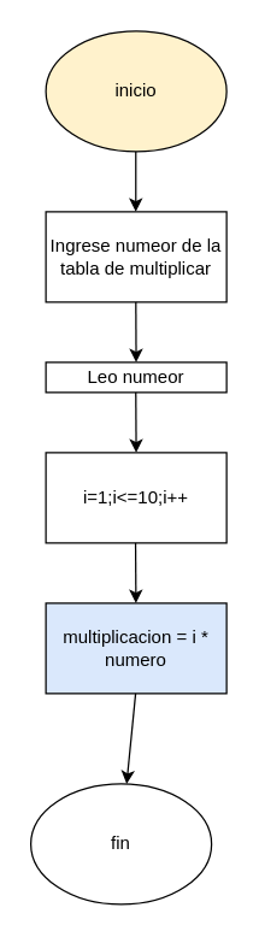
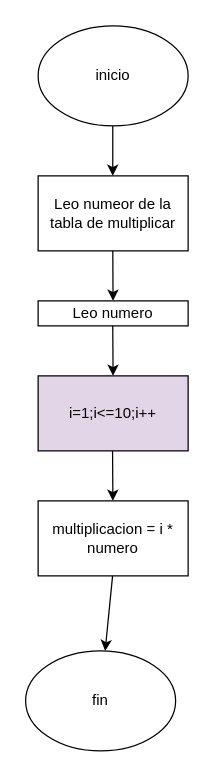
  <mxCell id="0" />
  <mxCell id="1" parent="0" />
- <mxCell id="2" value="inicio" style="ellipse;whiteSpace=wrap;html=1;fillColor=#fff2cc;" parent="1" vertex="1"><mxGeometry x="30" y="20" width="120" height="80" as="geometry" /></mxCell>
+ <mxCell id="2" value="inicio" style="ellipse;whiteSpace=wrap;html=1;" parent="1" vertex="1"><mxGeometry x="30" y="20" width="120" height="80" as="geometry" /></mxCell>
  <mxCell id="3" value="" style="endArrow=classic;html=1;rounded=0;" parent="1" edge="1"><mxGeometry width="50" height="50" relative="1" as="geometry"><mxPoint x="89.71" y="100" as="sourcePoint" /><mxPoint x="89.71" y="140" as="targetPoint" /></mxGeometry></mxCell>
- <mxCell id="4" value="Ingrese numeor de la tabla de multiplicar" style="rounded=0;whiteSpace=wrap;html=1;" parent="1" vertex="1"><mxGeometry x="30" y="140" width="120" height="60" as="geometry" /></mxCell>
+ <mxCell id="4" value="Leo numeor de la tabla de multiplicar" style="rounded=0;whiteSpace=wrap;html=1;" parent="1" vertex="1"><mxGeometry x="30" y="140" width="120" height="60" as="geometry" /></mxCell>
  <mxCell id="5" value="" style="endArrow=classic;html=1;rounded=0;" parent="1" target="6" edge="1"><mxGeometry width="50" height="50" relative="1" as="geometry"><mxPoint x="89.74" y="200" as="sourcePoint" /><mxPoint x="90" y="250" as="targetPoint" /></mxGeometry></mxCell>
- <mxCell id="6" value="Leo numeor" style="rounded=0;whiteSpace=wrap;html=1;" parent="1" vertex="1"><mxGeometry x="30" y="240" width="120" height="20" as="geometry" /></mxCell>
+ <mxCell id="6" value="Leo numero" style="rounded=0;whiteSpace=wrap;html=1;" parent="1" vertex="1"><mxGeometry x="30" y="240" width="120" height="20" as="geometry" /></mxCell>
  <mxCell id="7" value="" style="endArrow=classic;html=1;rounded=0;" parent="1" edge="1"><mxGeometry width="50" height="50" relative="1" as="geometry"><mxPoint x="89.71" y="260" as="sourcePoint" /><mxPoint x="89.97" y="300" as="targetPoint" /></mxGeometry></mxCell>
- <mxCell id="8" value="i=1;i&lt;=10;i++" style="rounded=0;whiteSpace=wrap;html=1;" parent="1" vertex="1"><mxGeometry x="30" y="300" width="120" height="60" as="geometry" /></mxCell>
+ <mxCell id="8" value="i=1;i&lt;=10;i++" style="rounded=0;whiteSpace=wrap;html=1;fillColor=#e1d5e7;" parent="1" vertex="1"><mxGeometry x="30" y="300" width="120" height="60" as="geometry" /></mxCell>
  <mxCell id="9" value="" style="endArrow=classic;html=1;rounded=0;" parent="1" edge="1"><mxGeometry width="50" height="50" relative="1" as="geometry"><mxPoint x="89.55" y="360" as="sourcePoint" /><mxPoint x="89.81" y="400" as="targetPoint" /></mxGeometry></mxCell>
- <mxCell id="10" value="multiplicacion = i * numero" style="rounded=0;whiteSpace=wrap;html=1;fillColor=#dae8fc;" parent="1" vertex="1"><mxGeometry x="30" y="400" width="120" height="60" as="geometry" /></mxCell>
+ <mxCell id="10" value="multiplicacion = i * numero" style="rounded=0;whiteSpace=wrap;html=1;" parent="1" vertex="1"><mxGeometry x="30" y="400" width="120" height="60" as="geometry" /></mxCell>
  <mxCell id="11" value="" style="endArrow=classic;html=1;rounded=0;" parent="1" target="12" edge="1"><mxGeometry width="50" height="50" relative="1" as="geometry"><mxPoint x="89.57" y="460" as="sourcePoint" /><mxPoint x="89.57" y="510" as="targetPoint" /></mxGeometry></mxCell>
  <mxCell id="12" value="fin" style="ellipse;whiteSpace=wrap;html=1;" parent="1" vertex="1"><mxGeometry x="20" y="520" width="120" height="80" as="geometry" /></mxCell>
